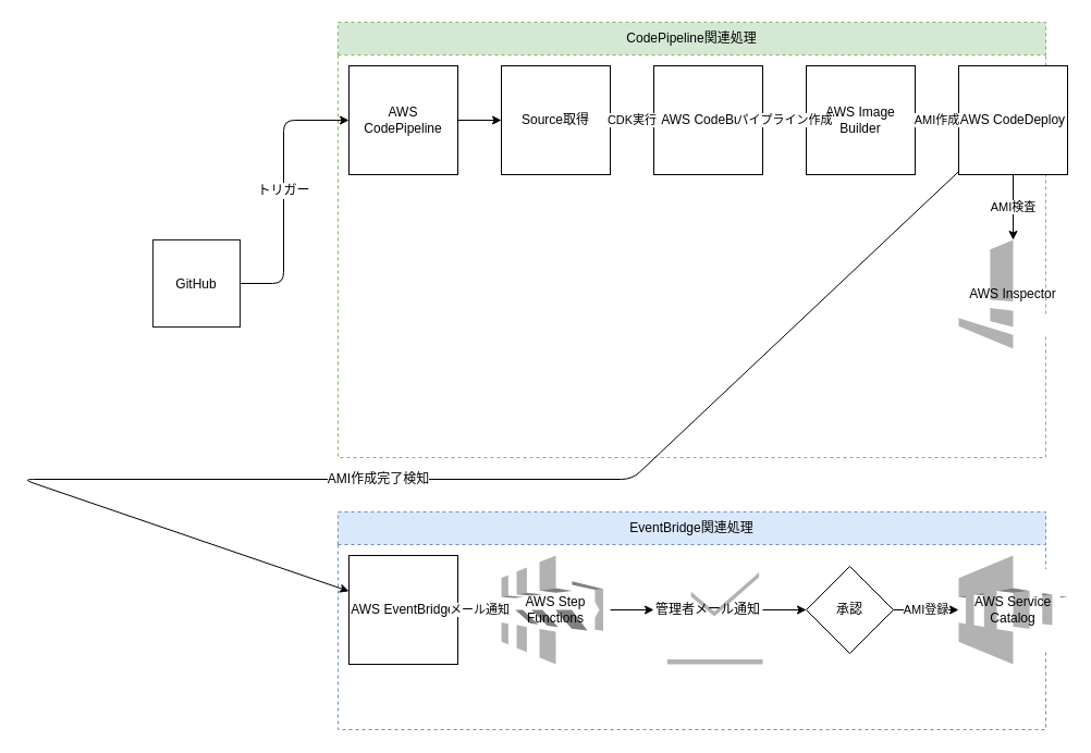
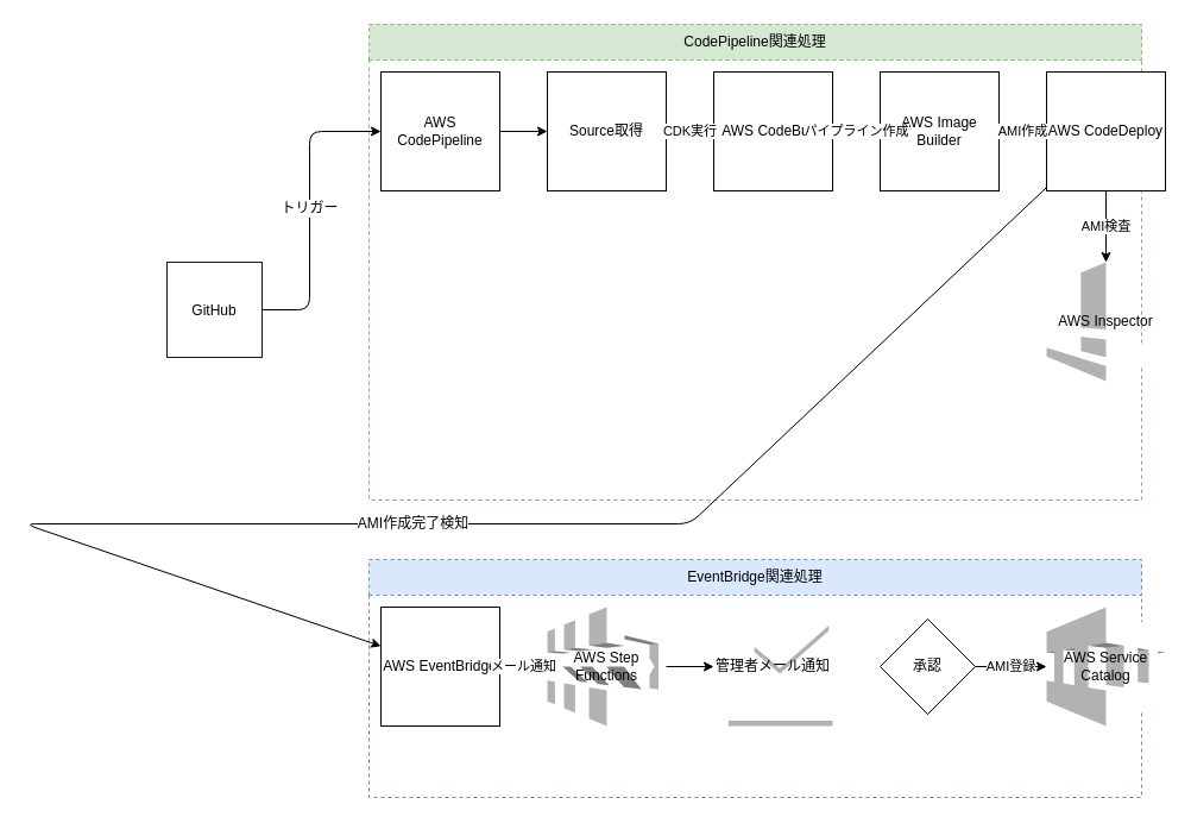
  <mxCell id="0" />
  <mxCell id="1" parent="0" />
  <mxCell id="2" value="GitHub" style="shape=mxgraph.aws3.aws_cloud_alt;fillColor=#FFFFFF;strokeColor=#181818;" vertex="1" parent="1"><mxGeometry x="140" y="220" width="80" height="80" as="geometry" /></mxCell>
  <mxCell id="3" value="CodePipeline関連処理" style="swimlane;fontStyle=0;childLayout=stackLayout;horizontal=1;startSize=30;horizontalStack=0;resizeParent=1;resizeParentMax=0;collapsible=0;marginBottom=0;html=1;whiteSpace=wrap;fillColor=#D5E8D4;strokeColor=#82B366;dashed=1;" vertex="1" parent="1"><mxGeometry x="310" y="20" width="650" height="400" as="geometry"><mxRectangle x="350" y="100" width="650" height="30" as="alternateBounds" /></mxGeometry></mxCell>
  <mxCell id="4" value="AWS CodePipeline" style="shape=mxgraph.aws3.code_pipeline;whiteSpace=wrap;html=1;" vertex="1" parent="3"><mxGeometry x="10" y="40" width="100" height="100" as="geometry" /></mxCell>
  <mxCell id="5" value="トリガー" style="endArrow=classic;html=1;fontFamily=Helvetica;fontSize=12;" edge="1" parent="1" source="2" target="4"><mxGeometry width="50" height="50" relative="1" as="geometry"><mxPoint x="220" y="260" as="sourcePoint" /><mxPoint x="310" y="260" as="targetPoint" /><Array as="points"><mxPoint x="260" y="260" /><mxPoint x="260" y="110" /></Array></mxGeometry></mxCell>
  <mxCell id="6" value="Source取得" style="shape=mxgraph.aws3.folder;whiteSpace=wrap;html=1;" vertex="1" parent="3"><mxGeometry x="150" y="40" width="100" height="100" as="geometry" /></mxCell>
  <mxCell id="7" value="" style="endArrow=classic;html=1;" edge="1" parent="3" source="4" target="6"><mxGeometry width="50" height="50" relative="1" as="geometry"><mxPoint x="110" y="90" as="sourcePoint" /><mxPoint x="150" y="90" as="targetPoint" /></mxGeometry></mxCell>
  <mxCell id="8" value="AWS CodeBuild" style="shape=mxgraph.aws3.code_build;whiteSpace=wrap;html=1;" vertex="1" parent="3"><mxGeometry x="290" y="40" width="100" height="100" as="geometry" /></mxCell>
  <mxCell id="9" value="CDK実行" style="endArrow=classic;html=1;" edge="1" parent="3" source="6" target="8"><mxGeometry width="50" height="50" relative="1" as="geometry"><mxPoint x="250" y="90" as="sourcePoint" /><mxPoint x="290" y="90" as="targetPoint" /></mxGeometry></mxCell>
  <mxCell id="10" value="AWS Image Builder" style="shape=mxgraph.aws3.image_builder;whiteSpace=wrap;html=1;" vertex="1" parent="3"><mxGeometry x="430" y="40" width="100" height="100" as="geometry" /></mxCell>
  <mxCell id="11" value="パイプライン作成" style="endArrow=classic;html=1;" edge="1" parent="3" source="8" target="10"><mxGeometry width="50" height="50" relative="1" as="geometry"><mxPoint x="390" y="90" as="sourcePoint" /><mxPoint x="430" y="90" as="targetPoint" /></mxGeometry></mxCell>
  <mxCell id="12" value="AWS CodeDeploy" style="shape=mxgraph.aws3.code_deploy;whiteSpace=wrap;html=1;" vertex="1" parent="3"><mxGeometry x="570" y="40" width="100" height="100" as="geometry" /></mxCell>
  <mxCell id="13" value="AMI作成" style="endArrow=classic;html=1;" edge="1" parent="3" source="10" target="12"><mxGeometry width="50" height="50" relative="1" as="geometry"><mxPoint x="530" y="90" as="sourcePoint" /><mxPoint x="570" y="90" as="targetPoint" /></mxGeometry></mxCell>
  <mxCell id="14" value="AWS Inspector" style="shape=mxgraph.aws3.inspector;whiteSpace=wrap;html=1;" vertex="1" parent="3"><mxGeometry x="570" y="200" width="100" height="100" as="geometry" /></mxCell>
  <mxCell id="15" value="AMI検査" style="endArrow=classic;html=1;" edge="1" parent="3" source="12" target="14"><mxGeometry width="50" height="50" relative="1" as="geometry"><mxPoint x="620" y="140" as="sourcePoint" /><mxPoint x="620" y="200" as="targetPoint" /></mxGeometry></mxCell>
  <mxCell id="16" value="EventBridge関連処理" style="swimlane;fontStyle=0;childLayout=stackLayout;horizontal=1;startSize=30;horizontalStack=0;resizeParent=1;resizeParentMax=0;collapsible=0;marginBottom=0;html=1;whiteSpace=wrap;fillColor=#DAE8FC;strokeColor=#6C8EBF;dashed=1;" vertex="1" parent="1"><mxGeometry x="310" y="470" width="650" height="200" as="geometry"><mxRectangle x="350" y="550" width="650" height="30" as="alternateBounds" /></mxGeometry></mxCell>
  <mxCell id="17" value="AWS EventBridge" style="shape=mxgraph.aws3.event_bridge;whiteSpace=wrap;html=1;" vertex="1" parent="16"><mxGeometry x="10" y="40" width="100" height="100" as="geometry" /></mxCell>
  <mxCell id="18" value="AMI作成完了検知" style="endArrow=classic;html=1;fontFamily=Helvetica;fontSize=12;" edge="1" parent="1" source="12" target="17"><mxGeometry width="50" height="50" relative="1" as="geometry"><mxPoint x="580" y="370" as="sourcePoint" /><mxPoint x="580" y="470" as="targetPoint" /><Array as="points"><mxPoint x="580" y="440" /><mxPoint x="20" y="440" /></Array></mxGeometry></mxCell>
  <mxCell id="19" value="AWS Step Functions" style="shape=mxgraph.aws3.step_functions;whiteSpace=wrap;html=1;" vertex="1" parent="16"><mxGeometry x="150" y="40" width="100" height="100" as="geometry" /></mxCell>
  <mxCell id="20" value="メール通知" style="endArrow=classic;html=1;" edge="1" parent="16" source="17" target="19"><mxGeometry width="50" height="50" relative="1" as="geometry"><mxPoint x="110" y="90" as="sourcePoint" /><mxPoint x="150" y="90" as="targetPoint" /></mxGeometry></mxCell>
  <mxCell id="21" value="管理者メール通知" style="shape=mxgraph.aws3.email;whiteSpace=wrap;html=1;" vertex="1" parent="16"><mxGeometry x="290" y="40" width="100" height="100" as="geometry" /></mxCell>
  <mxCell id="22" value="" style="endArrow=classic;html=1;" edge="1" parent="16" source="19" target="21"><mxGeometry width="50" height="50" relative="1" as="geometry"><mxPoint x="250" y="90" as="sourcePoint" /><mxPoint x="290" y="90" as="targetPoint" /></mxGeometry></mxCell>
  <mxCell id="23" value="承認" style="shape=mxgraph.flowchart.decision;whiteSpace=wrap;html=1;" vertex="1" parent="16"><mxGeometry x="430" y="50" width="80" height="80" as="geometry" /></mxCell>
- <mxCell id="24" value="" style="endArrow=classic;html=1;" edge="1" parent="16" source="21" target="23"><mxGeometry width="50" height="50" relative="1" as="geometry"><mxPoint x="390" y="90" as="sourcePoint" /><mxPoint x="430" y="90" as="targetPoint" /></mxGeometry></mxCell>
  <mxCell id="25" value="AWS Service Catalog" style="shape=mxgraph.aws3.service_catalog;whiteSpace=wrap;html=1;" vertex="1" parent="16"><mxGeometry x="570" y="40" width="100" height="100" as="geometry" /></mxCell>
  <mxCell id="26" value="AMI登録" style="endArrow=classic;html=1;" edge="1" parent="16" source="23" target="25"><mxGeometry width="50" height="50" relative="1" as="geometry"><mxPoint x="510" y="90" as="sourcePoint" /><mxPoint x="570" y="90" as="targetPoint" /></mxGeometry></mxCell>
